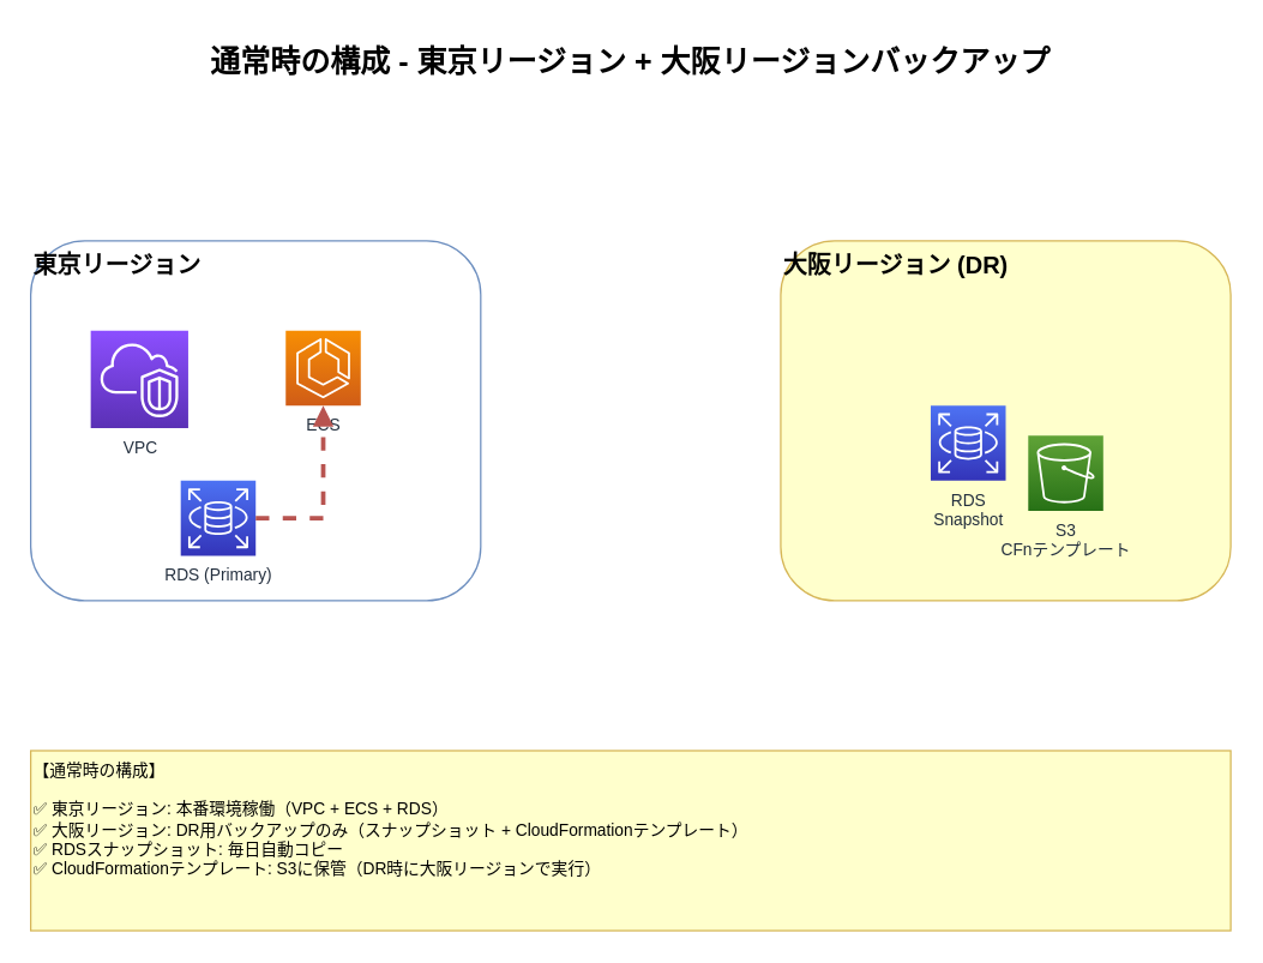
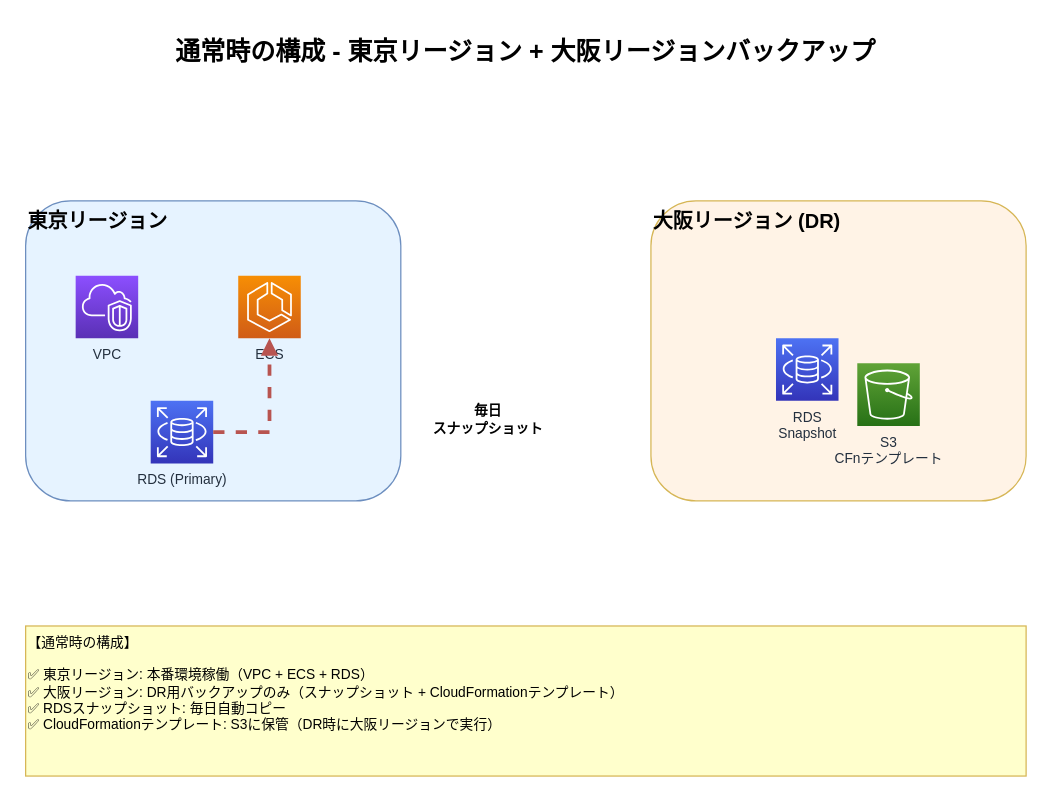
  <mxCell id="0" />
  <mxCell id="1" parent="0" />
  <mxCell id="2" value="通常時の構成 - 東京リージョン + 大阪リージョンバックアップ" style="text;html=1;strokeColor=none;fillColor=none;align=center;verticalAlign=middle;whiteSpace=wrap;rounded=0;fontSize=20;fontStyle=1" vertex="1" parent="1"><mxGeometry x="20" y="20" width="800" height="40" as="geometry" /></mxCell>
- <mxCell id="3" value="東京リージョン" style="rounded=1;whiteSpace=wrap;html=1;fillColor=#ffffff;strokeColor=#6c8ebf;fontSize=16;fontStyle=1;align=left;verticalAlign=top;" vertex="1" parent="1"><mxGeometry x="20" y="160" width="300" height="240" as="geometry" /></mxCell>
- <mxCell id="4" value="VPC" style="sketch=0;points=[[0,0,0],[0.25,0,0],[0.5,0,0],[0.75,0,0],[1,0,0],[0,1,0],[0.25,1,0],[0.5,1,0],[0.75,1,0],[1,1,0],[0,0.25,0],[0,0.5,0],[0,0.75,0],[1,0.25,0],[1,0.5,0],[1,0.75,0]];outlineConnect=0;fontColor=#232F3E;gradientColor=#8C4FFF;gradientDirection=north;fillColor=#5A30B5;strokeColor=#ffffff;dashed=0;verticalLabelPosition=bottom;verticalAlign=top;align=center;html=1;fontSize=11;fontStyle=0;aspect=fixed;shape=mxgraph.aws4.resourceIcon;resIcon=mxgraph.aws4.vpc;" vertex="1" parent="1"><mxGeometry x="60" y="220" width="65" height="65" as="geometry" /></mxCell>
+ <mxCell id="3" value="東京リージョン" style="rounded=1;whiteSpace=wrap;html=1;fillColor=#e6f3ff;strokeColor=#6c8ebf;fontSize=16;fontStyle=1;align=left;verticalAlign=top;" vertex="1" parent="1"><mxGeometry x="20" y="160" width="300" height="240" as="geometry" /></mxCell>
+ <mxCell id="4" value="VPC" style="sketch=0;points=[[0,0,0],[0.25,0,0],[0.5,0,0],[0.75,0,0],[1,0,0],[0,1,0],[0.25,1,0],[0.5,1,0],[0.75,1,0],[1,1,0],[0,0.25,0],[0,0.5,0],[0,0.75,0],[1,0.25,0],[1,0.5,0],[1,0.75,0]];outlineConnect=0;fontColor=#232F3E;gradientColor=#8C4FFF;gradientDirection=north;fillColor=#5A30B5;strokeColor=#ffffff;dashed=0;verticalLabelPosition=bottom;verticalAlign=top;align=center;html=1;fontSize=11;fontStyle=0;aspect=fixed;shape=mxgraph.aws4.resourceIcon;resIcon=mxgraph.aws4.vpc;" vertex="1" parent="1"><mxGeometry x="60" y="220" width="50" height="50" as="geometry" /></mxCell>
  <mxCell id="5" value="ECS" style="sketch=0;points=[[0,0,0],[0.25,0,0],[0.5,0,0],[0.75,0,0],[1,0,0],[0,1,0],[0.25,1,0],[0.5,1,0],[0.75,1,0],[1,1,0],[0,0.25,0],[0,0.5,0],[0,0.75,0],[1,0.25,0],[1,0.5,0],[1,0.75,0]];outlineConnect=0;fontColor=#232F3E;gradientColor=#F78E04;gradientDirection=north;fillColor=#D05C17;strokeColor=#ffffff;dashed=0;verticalLabelPosition=bottom;verticalAlign=top;align=center;html=1;fontSize=11;fontStyle=0;aspect=fixed;shape=mxgraph.aws4.resourceIcon;resIcon=mxgraph.aws4.ecs;" vertex="1" parent="1"><mxGeometry x="190" y="220" width="50" height="50" as="geometry" /></mxCell>
  <mxCell id="6" value="RDS (Primary)" style="sketch=0;points=[[0,0,0],[0.25,0,0],[0.5,0,0],[0.75,0,0],[1,0,0],[0,1,0],[0.25,1,0],[0.5,1,0],[0.75,1,0],[1,1,0],[0,0.25,0],[0,0.5,0],[0,0.75,0],[1,0.25,0],[1,0.5,0],[1,0.75,0]];outlineConnect=0;fontColor=#232F3E;gradientColor=#4D72F3;gradientDirection=north;fillColor=#3334B9;strokeColor=#ffffff;dashed=0;verticalLabelPosition=bottom;verticalAlign=top;align=center;html=1;fontSize=11;fontStyle=0;aspect=fixed;shape=mxgraph.aws4.resourceIcon;resIcon=mxgraph.aws4.rds;" vertex="1" parent="1"><mxGeometry x="120" y="320" width="50" height="50" as="geometry" /></mxCell>
- <mxCell id="7" value="大阪リージョン (DR)" style="rounded=1;whiteSpace=wrap;html=1;fillColor=#ffffcc;strokeColor=#d6b656;fontSize=16;fontStyle=1;align=left;verticalAlign=top;" vertex="1" parent="1"><mxGeometry x="520" y="160" width="300" height="240" as="geometry" /></mxCell>
+ <mxCell id="7" value="大阪リージョン (DR)" style="rounded=1;whiteSpace=wrap;html=1;fillColor=#fff3e6;strokeColor=#d6b656;fontSize=16;fontStyle=1;align=left;verticalAlign=top;" vertex="1" parent="1"><mxGeometry x="520" y="160" width="300" height="240" as="geometry" /></mxCell>
  <mxCell id="8" value="RDS&#10;Snapshot" style="sketch=0;points=[[0,0,0],[0.25,0,0],[0.5,0,0],[0.75,0,0],[1,0,0],[0,1,0],[0.25,1,0],[0.5,1,0],[0.75,1,0],[1,1,0],[0,0.25,0],[0,0.5,0],[0,0.75,0],[1,0.25,0],[1,0.5,0],[1,0.75,0]];outlineConnect=0;fontColor=#232F3E;gradientColor=#4D72F3;gradientDirection=north;fillColor=#3334B9;strokeColor=#ffffff;dashed=0;verticalLabelPosition=bottom;verticalAlign=top;align=center;html=1;fontSize=11;fontStyle=0;aspect=fixed;shape=mxgraph.aws4.resourceIcon;resIcon=mxgraph.aws4.rds;" vertex="1" parent="1"><mxGeometry x="620" y="270" width="50" height="50" as="geometry" /></mxCell>
  <mxCell id="9" value="S3&#10;CFnテンプレート" style="sketch=0;points=[[0,0,0],[0.25,0,0],[0.5,0,0],[0.75,0,0],[1,0,0],[0,1,0],[0.25,1,0],[0.5,1,0],[0.75,1,0],[1,1,0],[0,0.25,0],[0,0.5,0],[0,0.75,0],[1,0.25,0],[1,0.5,0],[1,0.75,0]];outlineConnect=0;fontColor=#232F3E;gradientColor=#60A337;gradientDirection=north;fillColor=#277116;strokeColor=#ffffff;dashed=0;verticalLabelPosition=bottom;verticalAlign=top;align=center;html=1;fontSize=11;fontStyle=0;aspect=fixed;shape=mxgraph.aws4.resourceIcon;resIcon=mxgraph.aws4.s3;" vertex="1" parent="1"><mxGeometry x="685" y="290" width="50" height="50" as="geometry" /></mxCell>
  <mxCell id="10" style="edgeStyle=orthogonalEdgeStyle;rounded=0;orthogonalLoop=1;jettySize=auto;html=1;strokeWidth=3;endArrow=block;endFill=1;strokeColor=#b85450;dashed=1;" edge="1" parent="1" source="6" target="5"><mxGeometry relative="1" as="geometry" /></mxCell>
+ <mxCell id="11" value="毎日&#10;スナップショット" style="text;html=1;strokeColor=none;fillColor=none;align=center;verticalAlign=middle;whiteSpace=wrap;rounded=0;fontSize=11;fontStyle=1" vertex="1" parent="1"><mxGeometry x="340" y="320" width="100" height="30" as="geometry" /></mxCell>
  <mxCell id="12" value="【通常時の構成】&#10;&#10;✅ 東京リージョン: 本番環境稼働（VPC + ECS + RDS）&#10;✅ 大阪リージョン: DR用バックアップのみ（スナップショット + CloudFormationテンプレート）&#10;✅ RDSスナップショット: 毎日自動コピー&#10;✅ CloudFormationテンプレート: S3に保管（DR時に大阪リージョンで実行）" style="rounded=0;whiteSpace=wrap;html=1;fillColor=#ffffcc;strokeColor=#d6b656;align=left;verticalAlign=top;fontSize=11;" vertex="1" parent="1"><mxGeometry x="20" y="500" width="800" height="120" as="geometry" /></mxCell>
